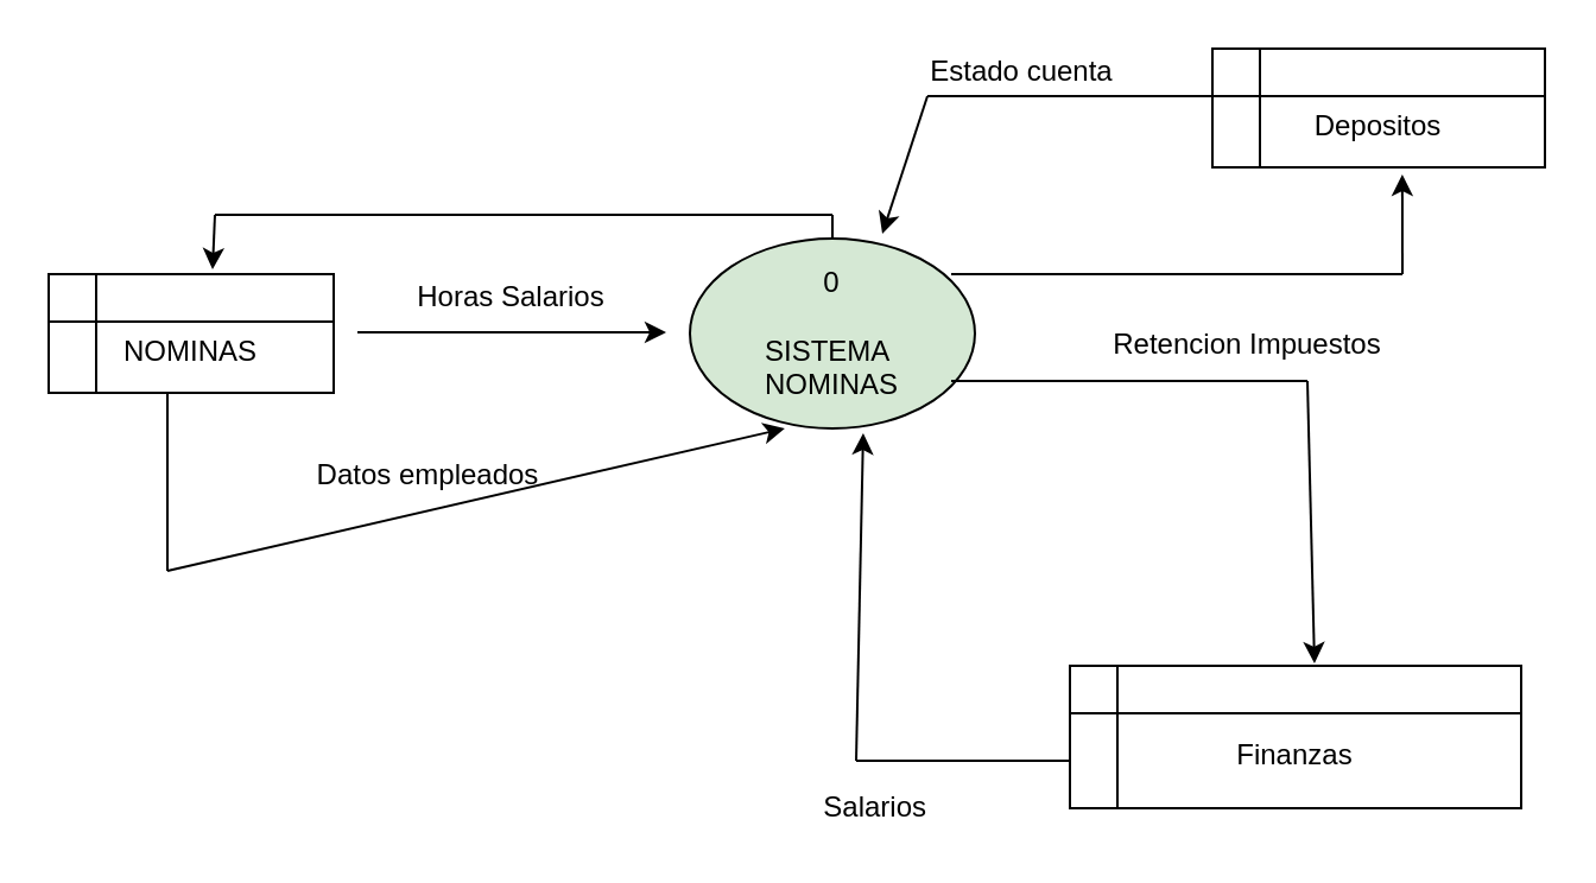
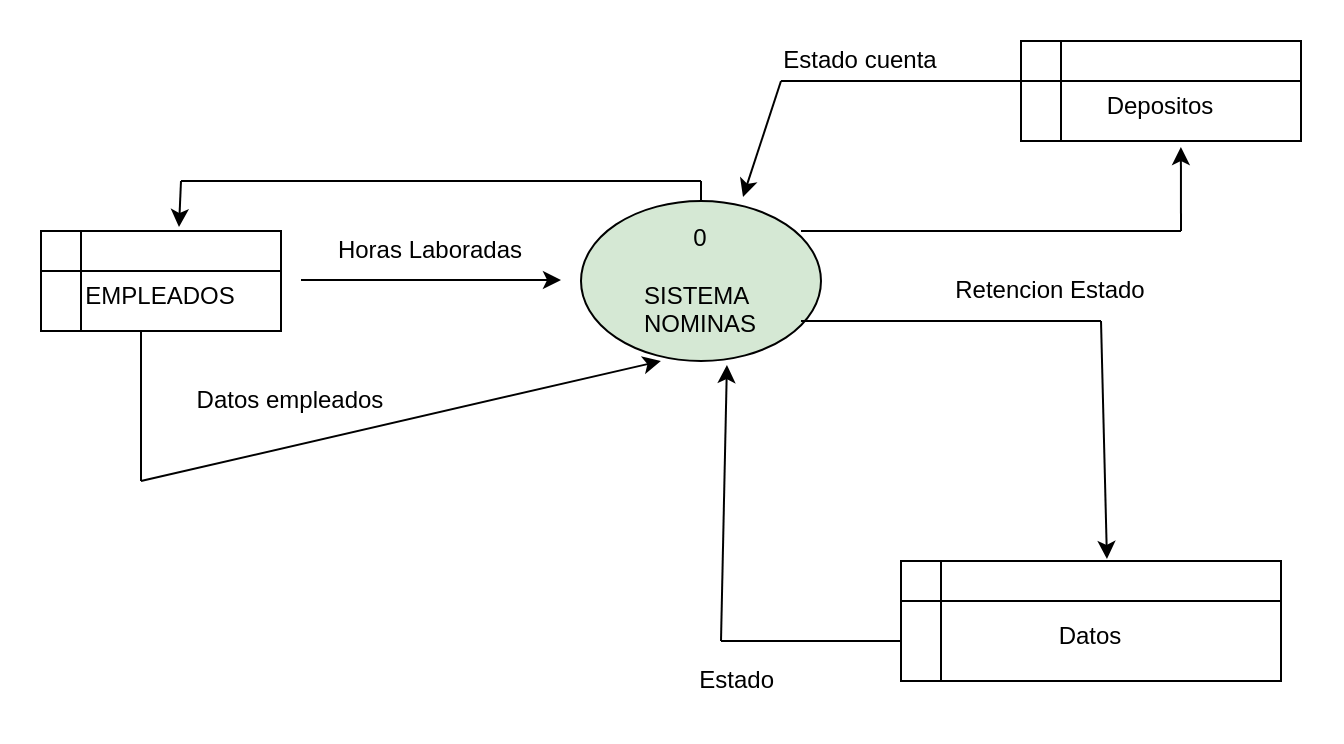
  <mxCell id="0" />
  <mxCell id="1" parent="0" />
  <mxCell id="2" value="0&lt;br&gt;&lt;br&gt;SISTEMA&amp;nbsp;&lt;br&gt;NOMINAS" style="ellipse;whiteSpace=wrap;html=1;fillColor=#d5e8d4;" vertex="1" parent="1"><mxGeometry x="290" y="100" width="120" height="80" as="geometry" /></mxCell>
- <mxCell id="3" value="&lt;br&gt;NOMINAS" style="shape=internalStorage;whiteSpace=wrap;html=1;backgroundOutline=1;" vertex="1" parent="1"><mxGeometry x="20" y="115" width="120" height="50" as="geometry" /></mxCell>
+ <mxCell id="3" value="&lt;br&gt;EMPLEADOS" style="shape=internalStorage;whiteSpace=wrap;html=1;backgroundOutline=1;" vertex="1" parent="1"><mxGeometry x="20" y="115" width="120" height="50" as="geometry" /></mxCell>
  <mxCell id="4" value="" style="endArrow=classic;html=1;" edge="1" parent="1"><mxGeometry width="50" height="50" relative="1" as="geometry"><mxPoint x="150" y="139.5" as="sourcePoint" /><mxPoint x="280" y="139.5" as="targetPoint" /></mxGeometry></mxCell>
  <mxCell id="5" value="" style="endArrow=classic;html=1;entryX=0.333;entryY=1;entryDx=0;entryDy=0;entryPerimeter=0;" edge="1" parent="1" target="2"><mxGeometry width="50" height="50" relative="1" as="geometry"><mxPoint x="70" y="240" as="sourcePoint" /><mxPoint x="100" y="240" as="targetPoint" /></mxGeometry></mxCell>
  <mxCell id="6" value="" style="endArrow=none;html=1;" edge="1" parent="1"><mxGeometry width="50" height="50" relative="1" as="geometry"><mxPoint x="70" y="240" as="sourcePoint" /><mxPoint x="70" y="165" as="targetPoint" /></mxGeometry></mxCell>
- <mxCell id="7" value="Datos empleados" style="text;html=1;strokeColor=none;fillColor=none;align=center;verticalAlign=middle;whiteSpace=wrap;rounded=0;" vertex="1" parent="1"><mxGeometry x="125" y="190" width="110" height="20" as="geometry" /></mxCell>
+ <mxCell id="7" value="Datos empleados" style="text;html=1;strokeColor=none;fillColor=none;align=center;verticalAlign=middle;whiteSpace=wrap;rounded=0;" vertex="1" parent="1"><mxGeometry x="90" y="190" width="110" height="20" as="geometry" /></mxCell>
  <mxCell id="8" value="" style="endArrow=none;html=1;" edge="1" parent="1"><mxGeometry width="50" height="50" relative="1" as="geometry"><mxPoint x="350" y="100" as="sourcePoint" /><mxPoint x="350" y="90" as="targetPoint" /></mxGeometry></mxCell>
- <mxCell id="9" value="&lt;br&gt;Finanzas" style="shape=internalStorage;whiteSpace=wrap;html=1;backgroundOutline=1;" vertex="1" parent="1"><mxGeometry x="450" y="280" width="190" height="60" as="geometry" /></mxCell>
+ <mxCell id="9" value="&lt;br&gt;Datos" style="shape=internalStorage;whiteSpace=wrap;html=1;backgroundOutline=1;" vertex="1" parent="1"><mxGeometry x="450" y="280" width="190" height="60" as="geometry" /></mxCell>
  <mxCell id="10" value="" style="endArrow=none;html=1;" edge="1" parent="1"><mxGeometry width="50" height="50" relative="1" as="geometry"><mxPoint x="400" y="160" as="sourcePoint" /><mxPoint x="550" y="160" as="targetPoint" /></mxGeometry></mxCell>
  <mxCell id="11" value="" style="endArrow=classic;html=1;entryX=0.542;entryY=-0.017;entryDx=0;entryDy=0;entryPerimeter=0;" edge="1" parent="1" target="9"><mxGeometry width="50" height="50" relative="1" as="geometry"><mxPoint x="550" y="160" as="sourcePoint" /><mxPoint x="600" y="110" as="targetPoint" /><Array as="points" /></mxGeometry></mxCell>
- <mxCell id="12" value="Retencion Impuestos" style="text;html=1;strokeColor=none;fillColor=none;align=center;verticalAlign=middle;whiteSpace=wrap;rounded=0;" vertex="1" parent="1"><mxGeometry x="460" y="135" width="130" height="20" as="geometry" /></mxCell>
+ <mxCell id="12" value="Retencion Estado" style="text;html=1;strokeColor=none;fillColor=none;align=center;verticalAlign=middle;whiteSpace=wrap;rounded=0;" vertex="1" parent="1"><mxGeometry x="460" y="135" width="130" height="20" as="geometry" /></mxCell>
  <mxCell id="13" value="" style="endArrow=none;html=1;" edge="1" parent="1"><mxGeometry width="50" height="50" relative="1" as="geometry"><mxPoint x="360" y="320" as="sourcePoint" /><mxPoint x="450" y="320" as="targetPoint" /></mxGeometry></mxCell>
  <mxCell id="14" value="" style="endArrow=classic;html=1;entryX=0.608;entryY=1.025;entryDx=0;entryDy=0;entryPerimeter=0;" edge="1" parent="1" target="2"><mxGeometry width="50" height="50" relative="1" as="geometry"><mxPoint x="360" y="320" as="sourcePoint" /><mxPoint x="410" y="270" as="targetPoint" /></mxGeometry></mxCell>
- <mxCell id="15" value="Salarios&amp;nbsp;" style="text;html=1;strokeColor=none;fillColor=none;align=center;verticalAlign=middle;whiteSpace=wrap;rounded=0;" vertex="1" parent="1"><mxGeometry x="300" y="330" width="140" height="20" as="geometry" /></mxCell>
+ <mxCell id="15" value="Estado&amp;nbsp;" style="text;html=1;strokeColor=none;fillColor=none;align=center;verticalAlign=middle;whiteSpace=wrap;rounded=0;" vertex="1" parent="1"><mxGeometry x="300" y="330" width="140" height="20" as="geometry" /></mxCell>
  <mxCell id="16" value="" style="endArrow=none;html=1;" edge="1" parent="1"><mxGeometry width="50" height="50" relative="1" as="geometry"><mxPoint x="350" y="90" as="sourcePoint" /><mxPoint x="90" y="90" as="targetPoint" /></mxGeometry></mxCell>
  <mxCell id="17" value="" style="endArrow=classic;html=1;entryX=0.575;entryY=-0.04;entryDx=0;entryDy=0;entryPerimeter=0;" edge="1" parent="1" target="3"><mxGeometry width="50" height="50" relative="1" as="geometry"><mxPoint x="90" y="90" as="sourcePoint" /><mxPoint x="140" y="40" as="targetPoint" /></mxGeometry></mxCell>
  <mxCell id="18" value="&lt;br&gt;Depositos" style="shape=internalStorage;whiteSpace=wrap;html=1;backgroundOutline=1;" vertex="1" parent="1"><mxGeometry x="510" y="20" width="140" height="50" as="geometry" /></mxCell>
  <mxCell id="19" value="" style="endArrow=none;html=1;" edge="1" parent="1"><mxGeometry width="50" height="50" relative="1" as="geometry"><mxPoint x="390" y="40" as="sourcePoint" /><mxPoint x="510" y="40" as="targetPoint" /></mxGeometry></mxCell>
  <mxCell id="20" value="" style="endArrow=classic;html=1;entryX=0.675;entryY=-0.025;entryDx=0;entryDy=0;entryPerimeter=0;" edge="1" parent="1" target="2"><mxGeometry width="50" height="50" relative="1" as="geometry"><mxPoint x="390" y="40" as="sourcePoint" /><mxPoint x="440" y="-10" as="targetPoint" /></mxGeometry></mxCell>
  <mxCell id="21" value="Estado cuenta" style="text;html=1;strokeColor=none;fillColor=none;align=center;verticalAlign=middle;whiteSpace=wrap;rounded=0;" vertex="1" parent="1"><mxGeometry x="360" y="20" width="140" height="20" as="geometry" /></mxCell>
  <mxCell id="22" value="" style="endArrow=none;html=1;" edge="1" parent="1"><mxGeometry width="50" height="50" relative="1" as="geometry"><mxPoint x="400" y="115" as="sourcePoint" /><mxPoint x="590" y="115" as="targetPoint" /></mxGeometry></mxCell>
  <mxCell id="23" value="" style="endArrow=classic;html=1;entryX=0.571;entryY=1.06;entryDx=0;entryDy=0;entryPerimeter=0;" edge="1" parent="1" target="18"><mxGeometry width="50" height="50" relative="1" as="geometry"><mxPoint x="590" y="115" as="sourcePoint" /><mxPoint x="640" y="65" as="targetPoint" /></mxGeometry></mxCell>
- <mxCell id="24" value="Horas Salarios" style="text;html=1;strokeColor=none;fillColor=none;align=center;verticalAlign=middle;whiteSpace=wrap;rounded=0;" vertex="1" parent="1"><mxGeometry x="130" y="115" width="170" height="20" as="geometry" /></mxCell>
+ <mxCell id="24" value="Horas Laboradas" style="text;html=1;strokeColor=none;fillColor=none;align=center;verticalAlign=middle;whiteSpace=wrap;rounded=0;" vertex="1" parent="1"><mxGeometry x="130" y="115" width="170" height="20" as="geometry" /></mxCell>
